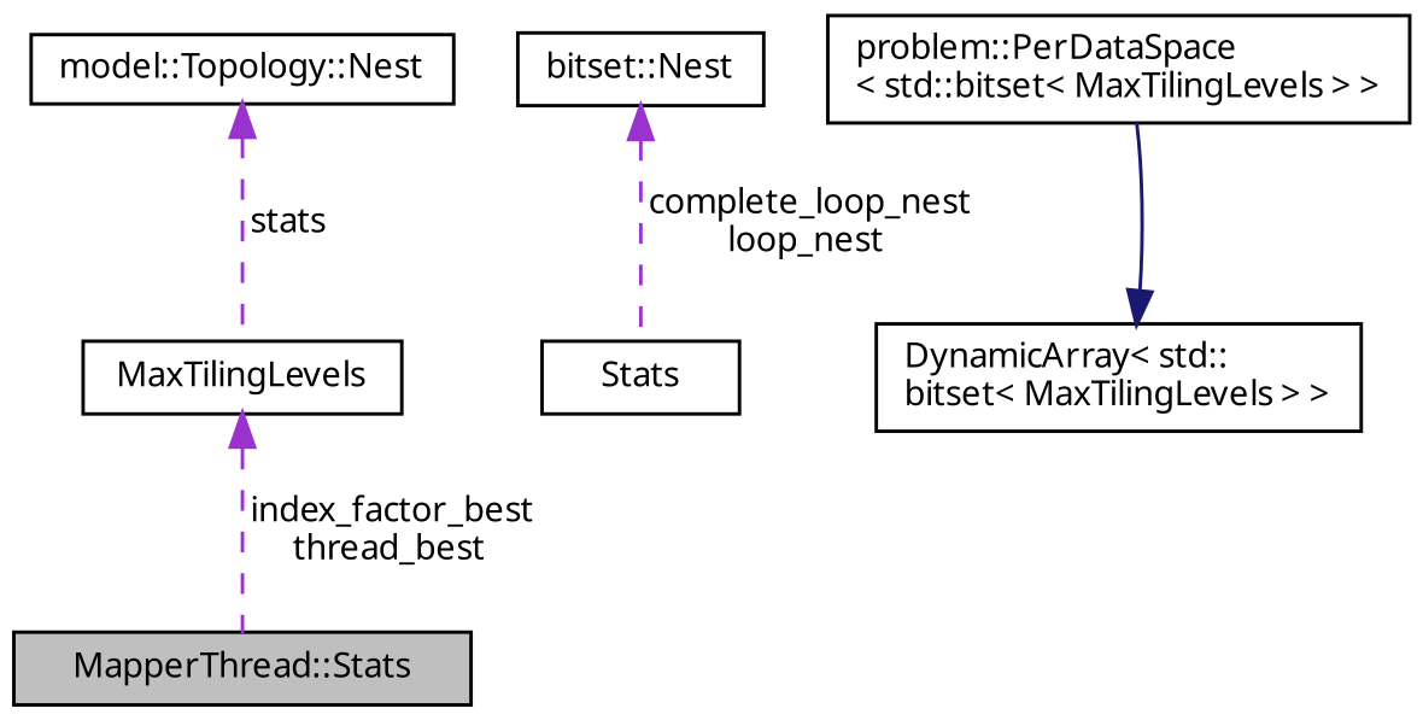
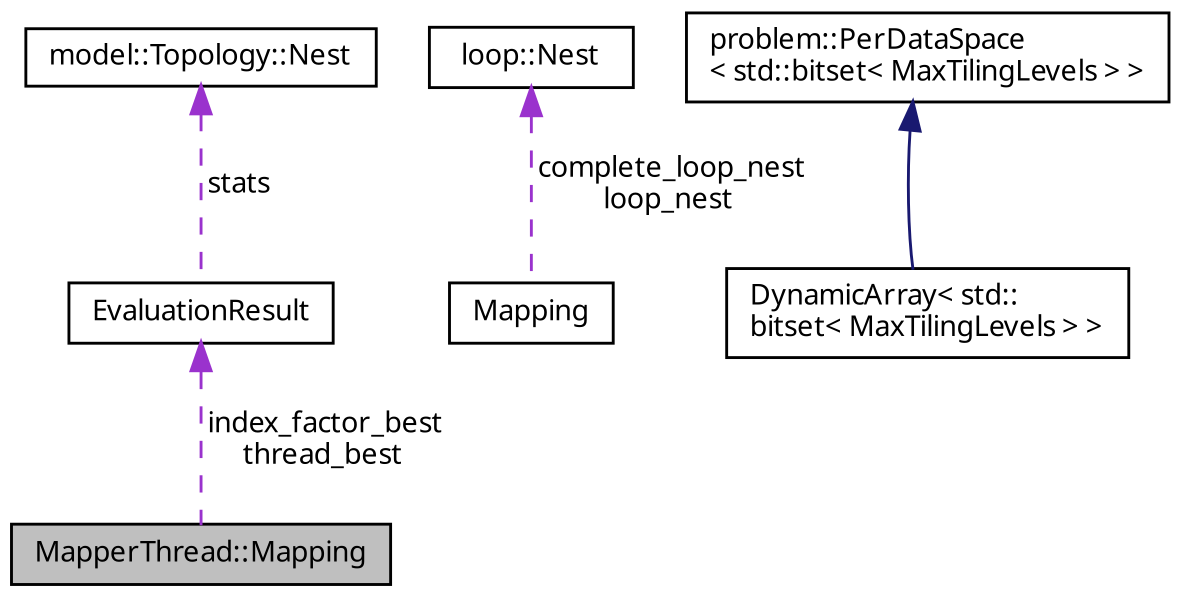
  digraph {
    fontname="Noto Sans"
    node [color=black fillcolor=white fontname="Noto Sans" fontsize=10 shape=record style=filled]
    edge [color=darkorchid3 dir=back fontname="Noto Sans" fontsize=10 labelfontname=Helvetica labelfontsize=10 style=dashed]
-   n1 [fillcolor=grey75 fontcolor=black height=0.2 label="MapperThread::Stats" width=0.4]
-   n2 [height=0.2 label=MaxTilingLevels width=0.4]
-   n3 [height=0.2 label=Stats width=0.4]
+   n1 [fillcolor=grey75 fontcolor=black height=0.2 label="MapperThread::Mapping" width=0.4]
+   n2 [height=0.2 label=EvaluationResult width=0.4]
+   n3 [height=0.2 label=Mapping width=0.4]
    n4 [height=0.2 label="problem::PerDataSpace\l\< std::bitset\< MaxTilingLevels \> \>" width=0.4]
    n5 [height=0.2 label="DynamicArray\< std::\lbitset\< MaxTilingLevels \> \>" width=0.4]
-   n6 [height=0.2 label="bitset::Nest" width=0.4]
+   n6 [height=0.2 label="loop::Nest" width=0.4]
    n7 [height=0.2 label="model::Topology::Nest" width=0.4]
    n2 -> n1 [label=" index_factor_best\nthread_best"]
-   n5 -> n4 [color=midnightblue style=solid]
+   n4 -> n5 [color=midnightblue style=solid]
    n6 -> n3 [label=" complete_loop_nest\nloop_nest"]
    n7 -> n2 [label=" stats"]
  }
